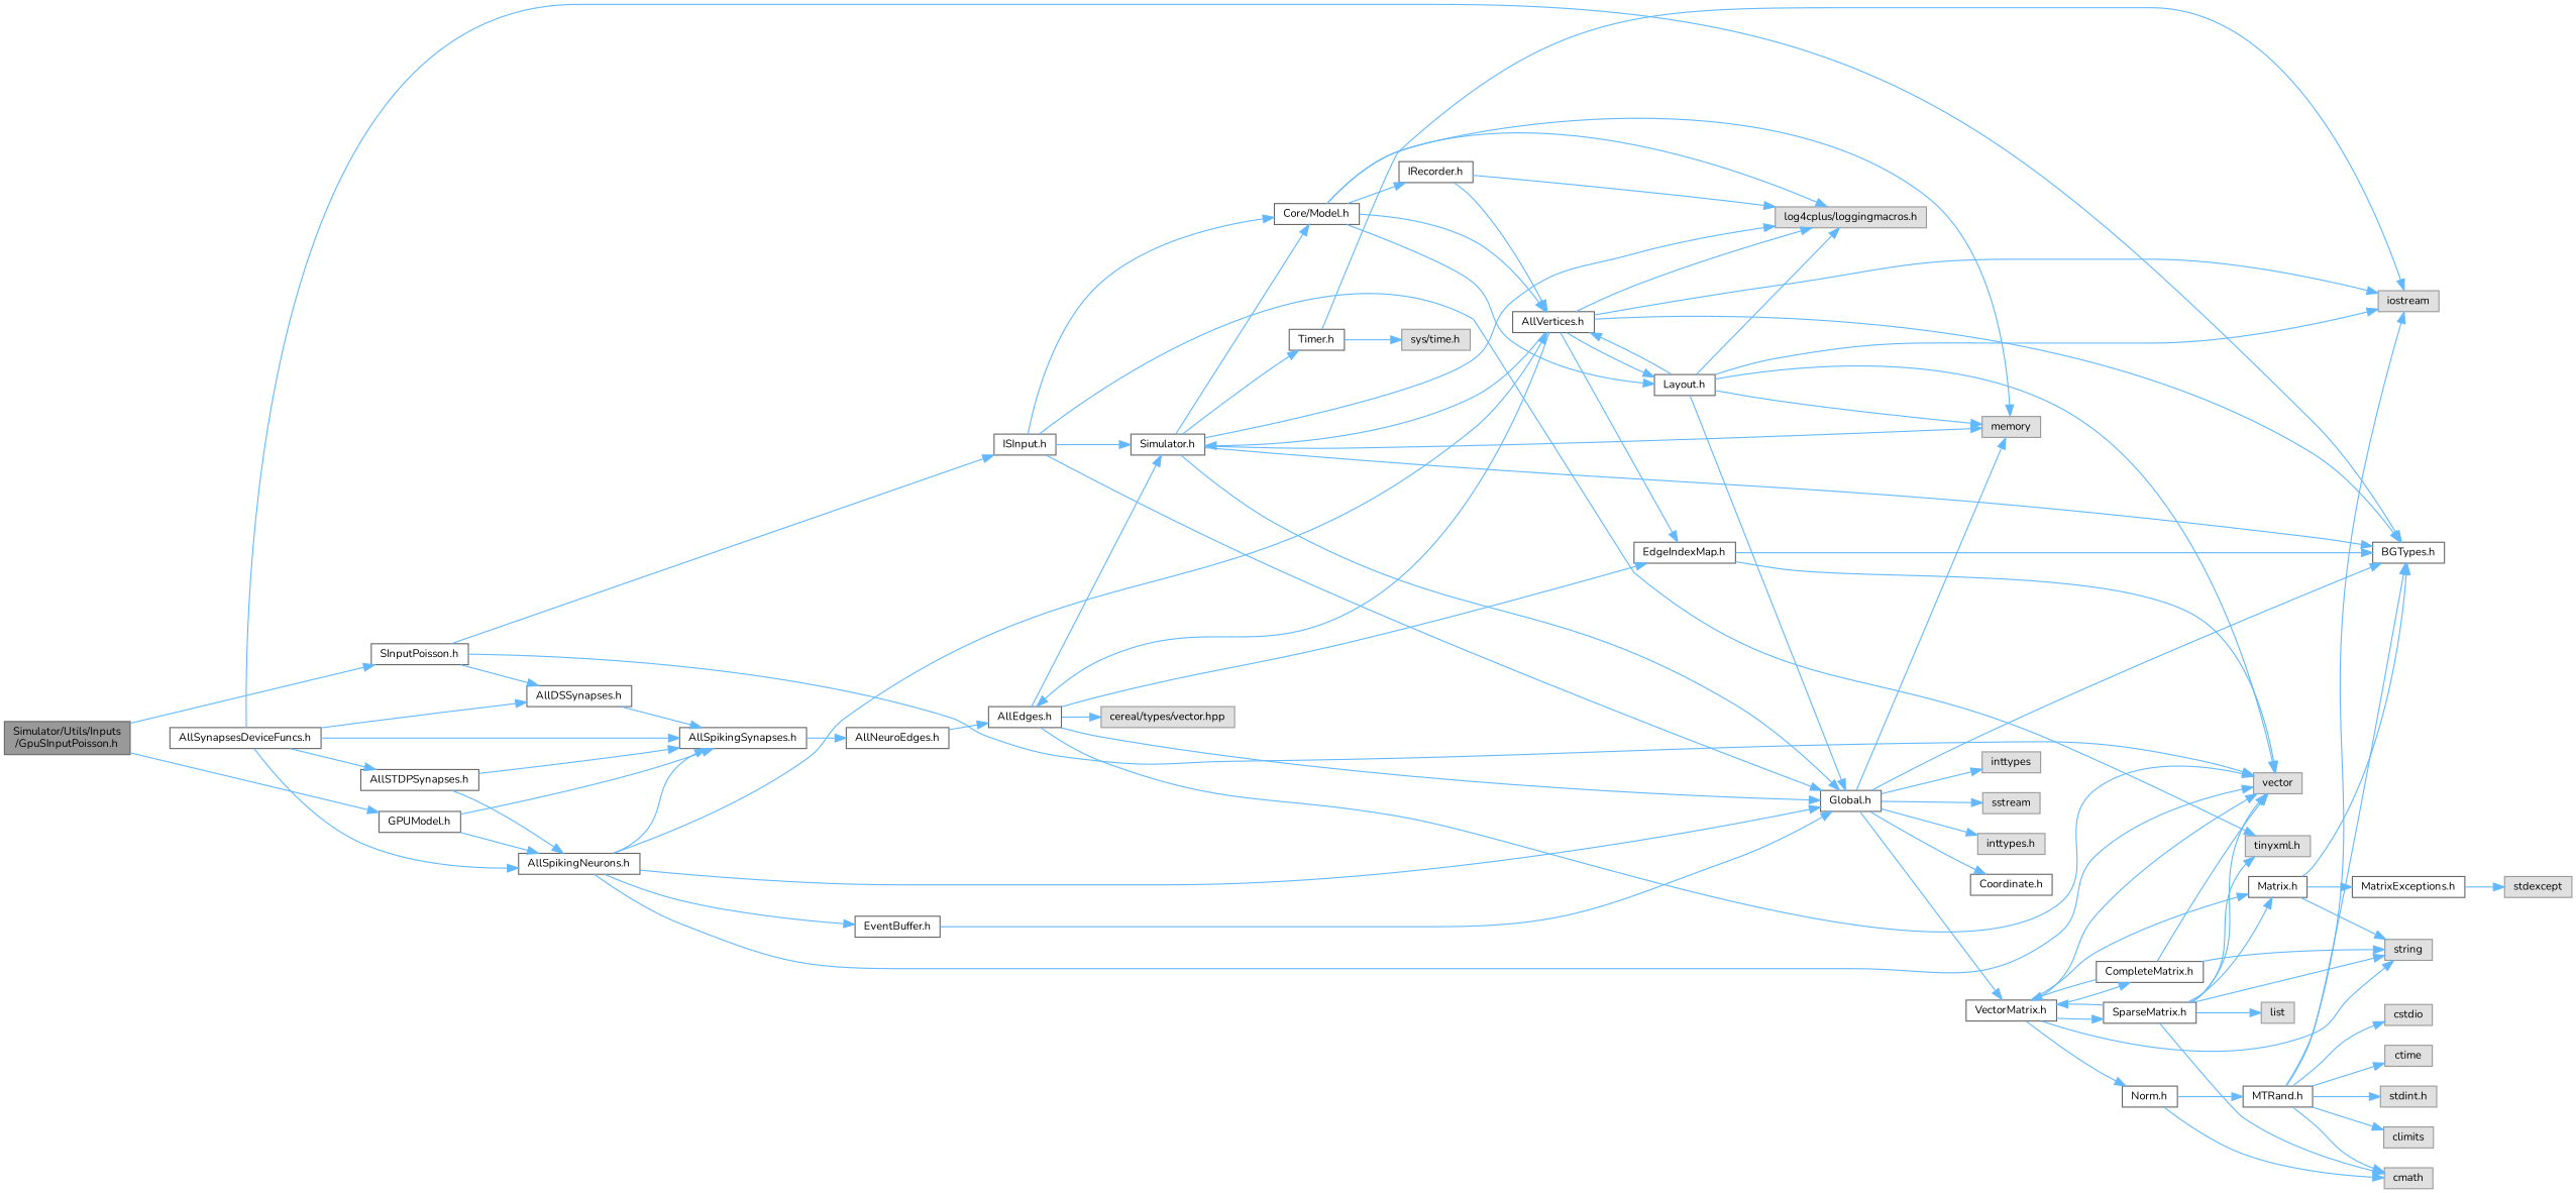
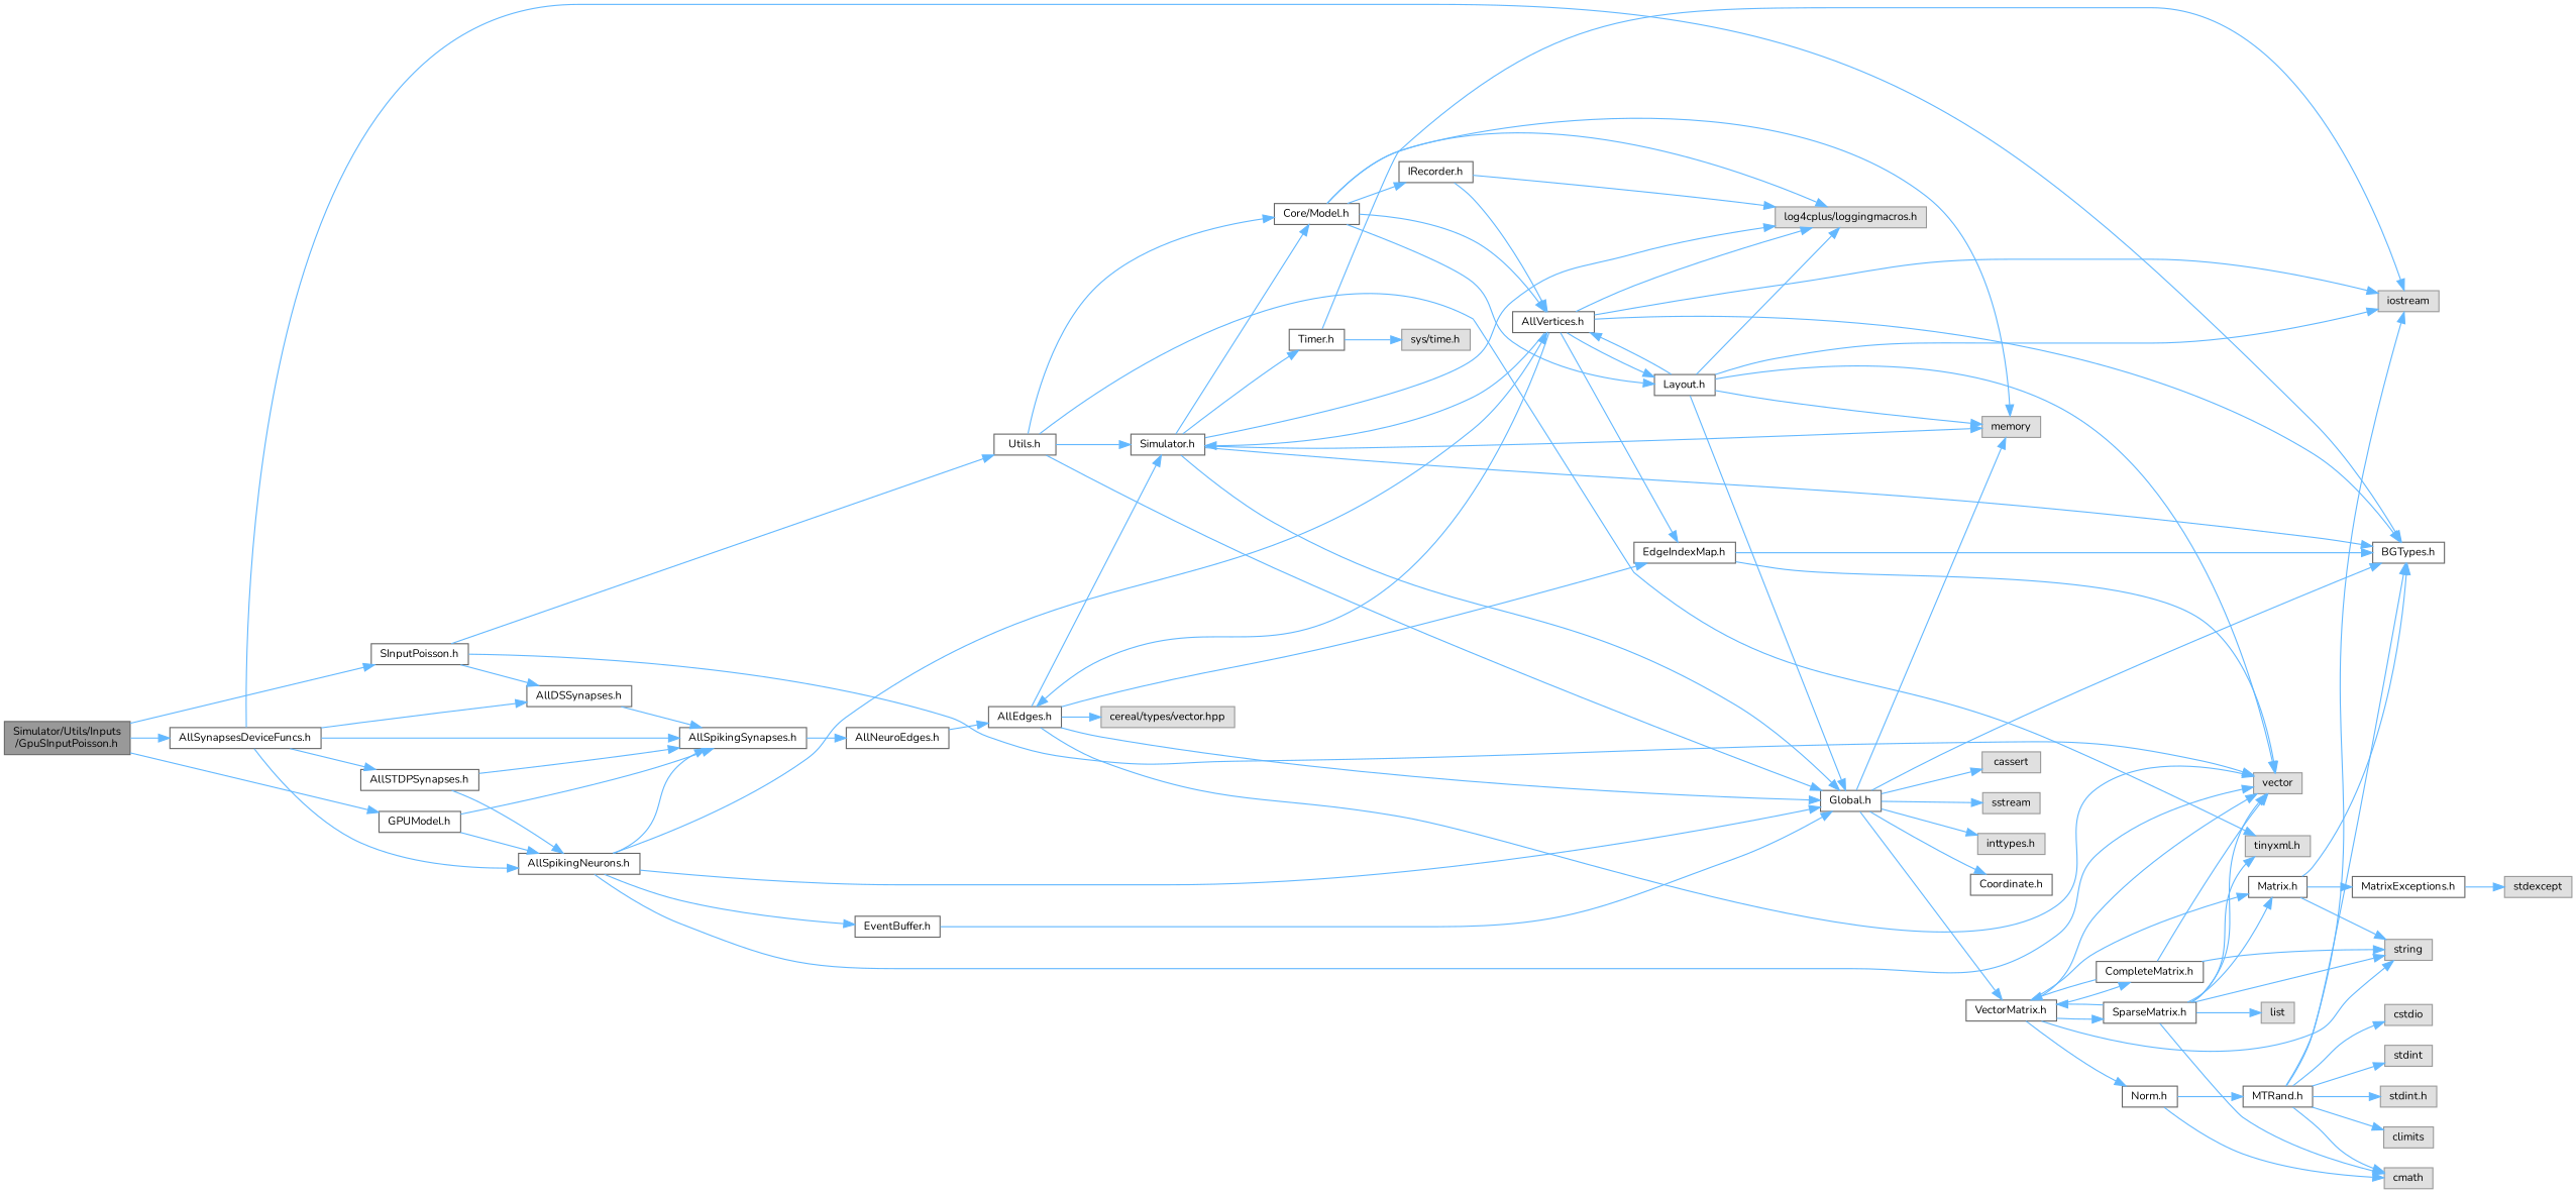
  digraph {
    fontname=Nunito
    rankdir=LR
    node [color=grey40 fillcolor=white fontname=Nunito fontsize=10 shape=box style=filled]
    edge [color=steelblue1 fontname=Nunito fontsize=10 labelfontname=Helvetica labelfontsize=10 style=solid]
    n1 [color=gray40 fillcolor=grey60 fontcolor=black height=0.2 label="Simulator/Utils/Inputs\l/GpuSInputPoisson.h" width=0.4]
    n2 [height=0.2 label="AllSynapsesDeviceFuncs.h" width=0.4]
    n3 [height=0.2 label="GPUModel.h" width=0.4]
    n4 [height=0.2 label="SInputPoisson.h" width=0.4]
    n5 [height=0.2 label="AllDSSynapses.h" width=0.4]
    n6 [height=0.2 label="AllSpikingSynapses.h" width=0.4]
    n7 [height=0.2 label="BGTypes.h" width=0.4]
    n8 [height=0.2 label="AllSTDPSynapses.h" width=0.4]
    n9 [height=0.2 label="AllSpikingNeurons.h" width=0.4]
    n10 [color=grey60 fillcolor="#E0E0E0" height=0.2 label=vector width=0.4]
-   n11 [height=0.2 label="ISInput.h" width=0.4]
+   n11 [height=0.2 label="Utils.h" width=0.4]
    n12 [height=0.2 label="AllNeuroEdges.h" width=0.4]
    n13 [height=0.2 label="Global.h" width=0.4]
    n14 [height=0.2 label="AllVertices.h" width=0.4]
    n15 [height=0.2 label="EventBuffer.h" width=0.4]
    n16 [height=0.2 label="AllEdges.h" width=0.4]
    n17 [height=0.2 label="EdgeIndexMap.h" width=0.4]
    n18 [height=0.2 label="Simulator.h" width=0.4]
    n19 [color=grey60 fillcolor="#E0E0E0" height=0.2 label="cereal/types/vector.hpp" width=0.4]
-   n20 [color=grey60 fillcolor="#E0E0E0" height=0.2 label=inttypes width=0.4]
+   n20 [color=grey60 fillcolor="#E0E0E0" height=0.2 label=cassert width=0.4]
    n21 [color=grey60 fillcolor="#E0E0E0" height=0.2 label=memory width=0.4]
    n22 [color=grey60 fillcolor="#E0E0E0" height=0.2 label=sstream width=0.4]
    n23 [color=grey60 fillcolor="#E0E0E0" height=0.2 label="inttypes.h" width=0.4]
    n24 [height=0.2 label="Coordinate.h" width=0.4]
    n25 [height=0.2 label="VectorMatrix.h" width=0.4]
    n26 [color=grey60 fillcolor="#E0E0E0" height=0.2 label="log4cplus/loggingmacros.h" width=0.4]
    n27 [height=0.2 label="Core/Model.h" width=0.4]
    n28 [height=0.2 label="Timer.h" width=0.4]
    n29 [height=0.2 label="CompleteMatrix.h" width=0.4]
    n30 [height=0.2 label="Matrix.h" width=0.4]
    n31 [color=grey60 fillcolor="#E0E0E0" height=0.2 label=string width=0.4]
    n32 [height=0.2 label="Norm.h" width=0.4]
    n33 [height=0.2 label="SparseMatrix.h" width=0.4]
    n34 [height=0.2 label="MatrixExceptions.h" width=0.4]
    n35 [height=0.2 label="MTRand.h" width=0.4]
    n36 [color=grey60 fillcolor="#E0E0E0" height=0.2 label=cmath width=0.4]
    n37 [color=grey60 fillcolor="#E0E0E0" height=0.2 label="tinyxml.h" width=0.4]
    n38 [color=grey60 fillcolor="#E0E0E0" height=0.2 label=list width=0.4]
    n39 [color=grey60 fillcolor="#E0E0E0" height=0.2 label=stdexcept width=0.4]
    n40 [color=grey60 fillcolor="#E0E0E0" height=0.2 label=climits width=0.4]
    n41 [color=grey60 fillcolor="#E0E0E0" height=0.2 label=cstdio width=0.4]
-   n42 [color=grey60 fillcolor="#E0E0E0" height=0.2 label=ctime width=0.4]
+   n42 [color=grey60 fillcolor="#E0E0E0" height=0.2 label=stdint width=0.4]
    n43 [color=grey60 fillcolor="#E0E0E0" height=0.2 label=iostream width=0.4]
    n44 [color=grey60 fillcolor="#E0E0E0" height=0.2 label="stdint.h" width=0.4]
    n45 [height=0.2 label="Layout.h" width=0.4]
    n46 [height=0.2 label="IRecorder.h" width=0.4]
    n47 [color=grey60 fillcolor="#E0E0E0" height=0.2 label="sys/time.h" width=0.4]
+   n1 -> n2
    n1 -> n3
    n1 -> n4
    n2 -> n5
    n2 -> n6
    n2 -> n7
    n2 -> n8
    n2 -> n9
    n3 -> n6
    n3 -> n9
    n4 -> n5
    n4 -> n10
    n4 -> n11
    n5 -> n6
    n6 -> n12
    n8 -> n6
    n8 -> n9
    n9 -> n6
    n9 -> n10
    n9 -> n13
    n9 -> n14
    n9 -> n15
    n11 -> n13
    n11 -> n18
    n11 -> n27
    n11 -> n37
    n12 -> n16
    n13 -> n7
    n13 -> n20
    n13 -> n21
    n13 -> n22
    n13 -> n23
    n13 -> n24
    n13 -> n25
    n14 -> n7
    n14 -> n16
    n14 -> n17
    n14 -> n18
    n14 -> n26
    n14 -> n43
    n14 -> n45
    n15 -> n13
    n16 -> n10
    n16 -> n13
    n16 -> n17
    n16 -> n18
    n16 -> n19
    n17 -> n7
    n17 -> n10
    n18 -> n7
    n18 -> n13
    n18 -> n21
    n18 -> n26
    n18 -> n27
    n18 -> n28
    n25 -> n10
    n25 -> n29
    n25 -> n30
    n25 -> n31
    n25 -> n32
    n25 -> n33
    n27 -> n14
    n27 -> n21
    n27 -> n26
    n27 -> n45
    n27 -> n46
    n28 -> n43
    n28 -> n47
    n29 -> n10
    n29 -> n25
    n29 -> n31
    n30 -> n7
    n30 -> n31
    n30 -> n34
    n32 -> n35
    n32 -> n36
    n33 -> n10
    n33 -> n25
    n33 -> n30
    n33 -> n31
    n33 -> n36
    n33 -> n37
    n33 -> n38
    n34 -> n39
    n35 -> n7
    n35 -> n36
    n35 -> n40
    n35 -> n41
    n35 -> n42
    n35 -> n43
    n35 -> n44
    n45 -> n10
    n45 -> n13
    n45 -> n14
    n45 -> n21
    n45 -> n26
    n45 -> n43
    n46 -> n14
    n46 -> n26
  }
